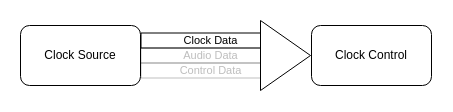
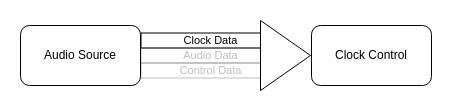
  <mxCell id="0" />
  <mxCell id="1" parent="0" />
- <mxCell id="2" value="Clock Source" style="rounded=1;whiteSpace=wrap;html=1;" parent="1" vertex="1"><mxGeometry x="20" y="25" width="120" height="60" as="geometry" /></mxCell>
+ <mxCell id="2" value="Audio Source" style="rounded=1;whiteSpace=wrap;html=1;" parent="1" vertex="1"><mxGeometry x="20" y="25" width="120" height="60" as="geometry" /></mxCell>
  <mxCell id="3" value="Clock Control" style="rounded=1;whiteSpace=wrap;html=1;" parent="1" vertex="1"><mxGeometry x="311" y="25" width="120" height="60" as="geometry" /></mxCell>
  <mxCell id="4" value="Clock Data" style="shape=flexArrow;endArrow=classic;html=1;exitX=1;exitY=0.25;exitDx=0;exitDy=0;labelBackgroundColor=none;width=15;" parent="1" source="2" edge="1"><mxGeometry width="50" height="50" relative="1" as="geometry"><mxPoint x="180" y="75" as="sourcePoint" /><mxPoint x="280" y="40" as="targetPoint" /></mxGeometry></mxCell>
  <mxCell id="5" value="Audio Data" style="shape=flexArrow;endArrow=classic;html=1;exitX=1;exitY=0.5;exitDx=0;exitDy=0;labelBackgroundColor=none;width=15;opacity=25;textOpacity=25;" parent="1" source="2" edge="1"><mxGeometry width="50" height="50" relative="1" as="geometry"><mxPoint x="150" y="50" as="sourcePoint" /><mxPoint x="280" y="55" as="targetPoint" /></mxGeometry></mxCell>
  <mxCell id="6" value="Control Data" style="shape=flexArrow;endArrow=classic;html=1;exitX=1;exitY=0.75;exitDx=0;exitDy=0;labelBackgroundColor=none;width=15;opacity=25;textOpacity=25;" parent="1" source="2" edge="1"><mxGeometry width="50" height="50" relative="1" as="geometry"><mxPoint x="150" y="75" as="sourcePoint" /><mxPoint x="280" y="70" as="targetPoint" /></mxGeometry></mxCell>
  <mxCell id="7" value="" style="triangle;whiteSpace=wrap;html=1;strokeColor=default;" parent="1" vertex="1"><mxGeometry x="260" y="20" width="50" height="70" as="geometry" /></mxCell>
